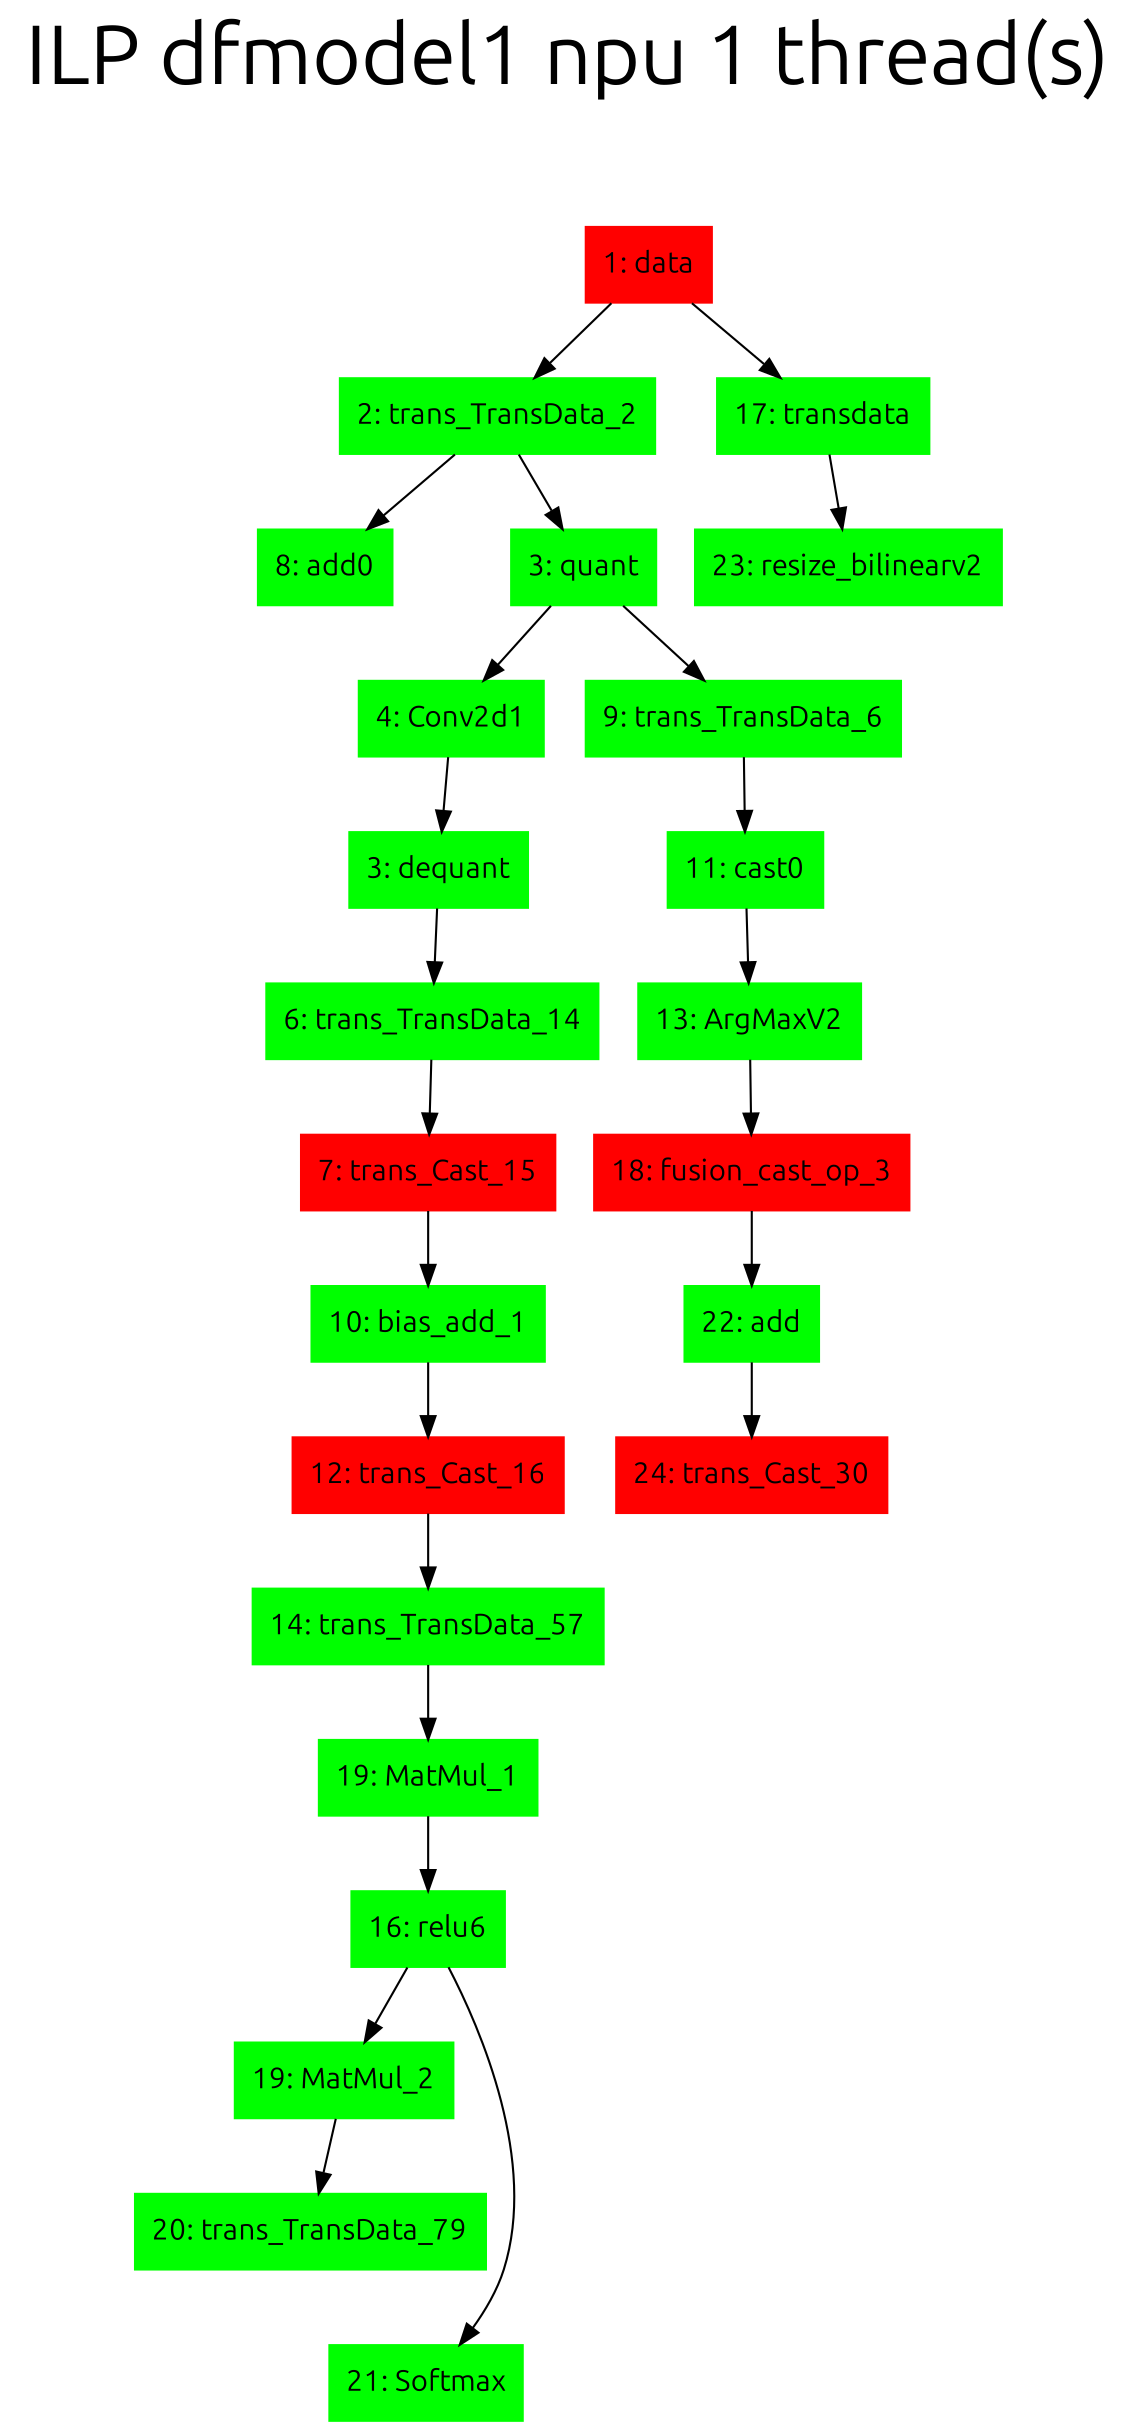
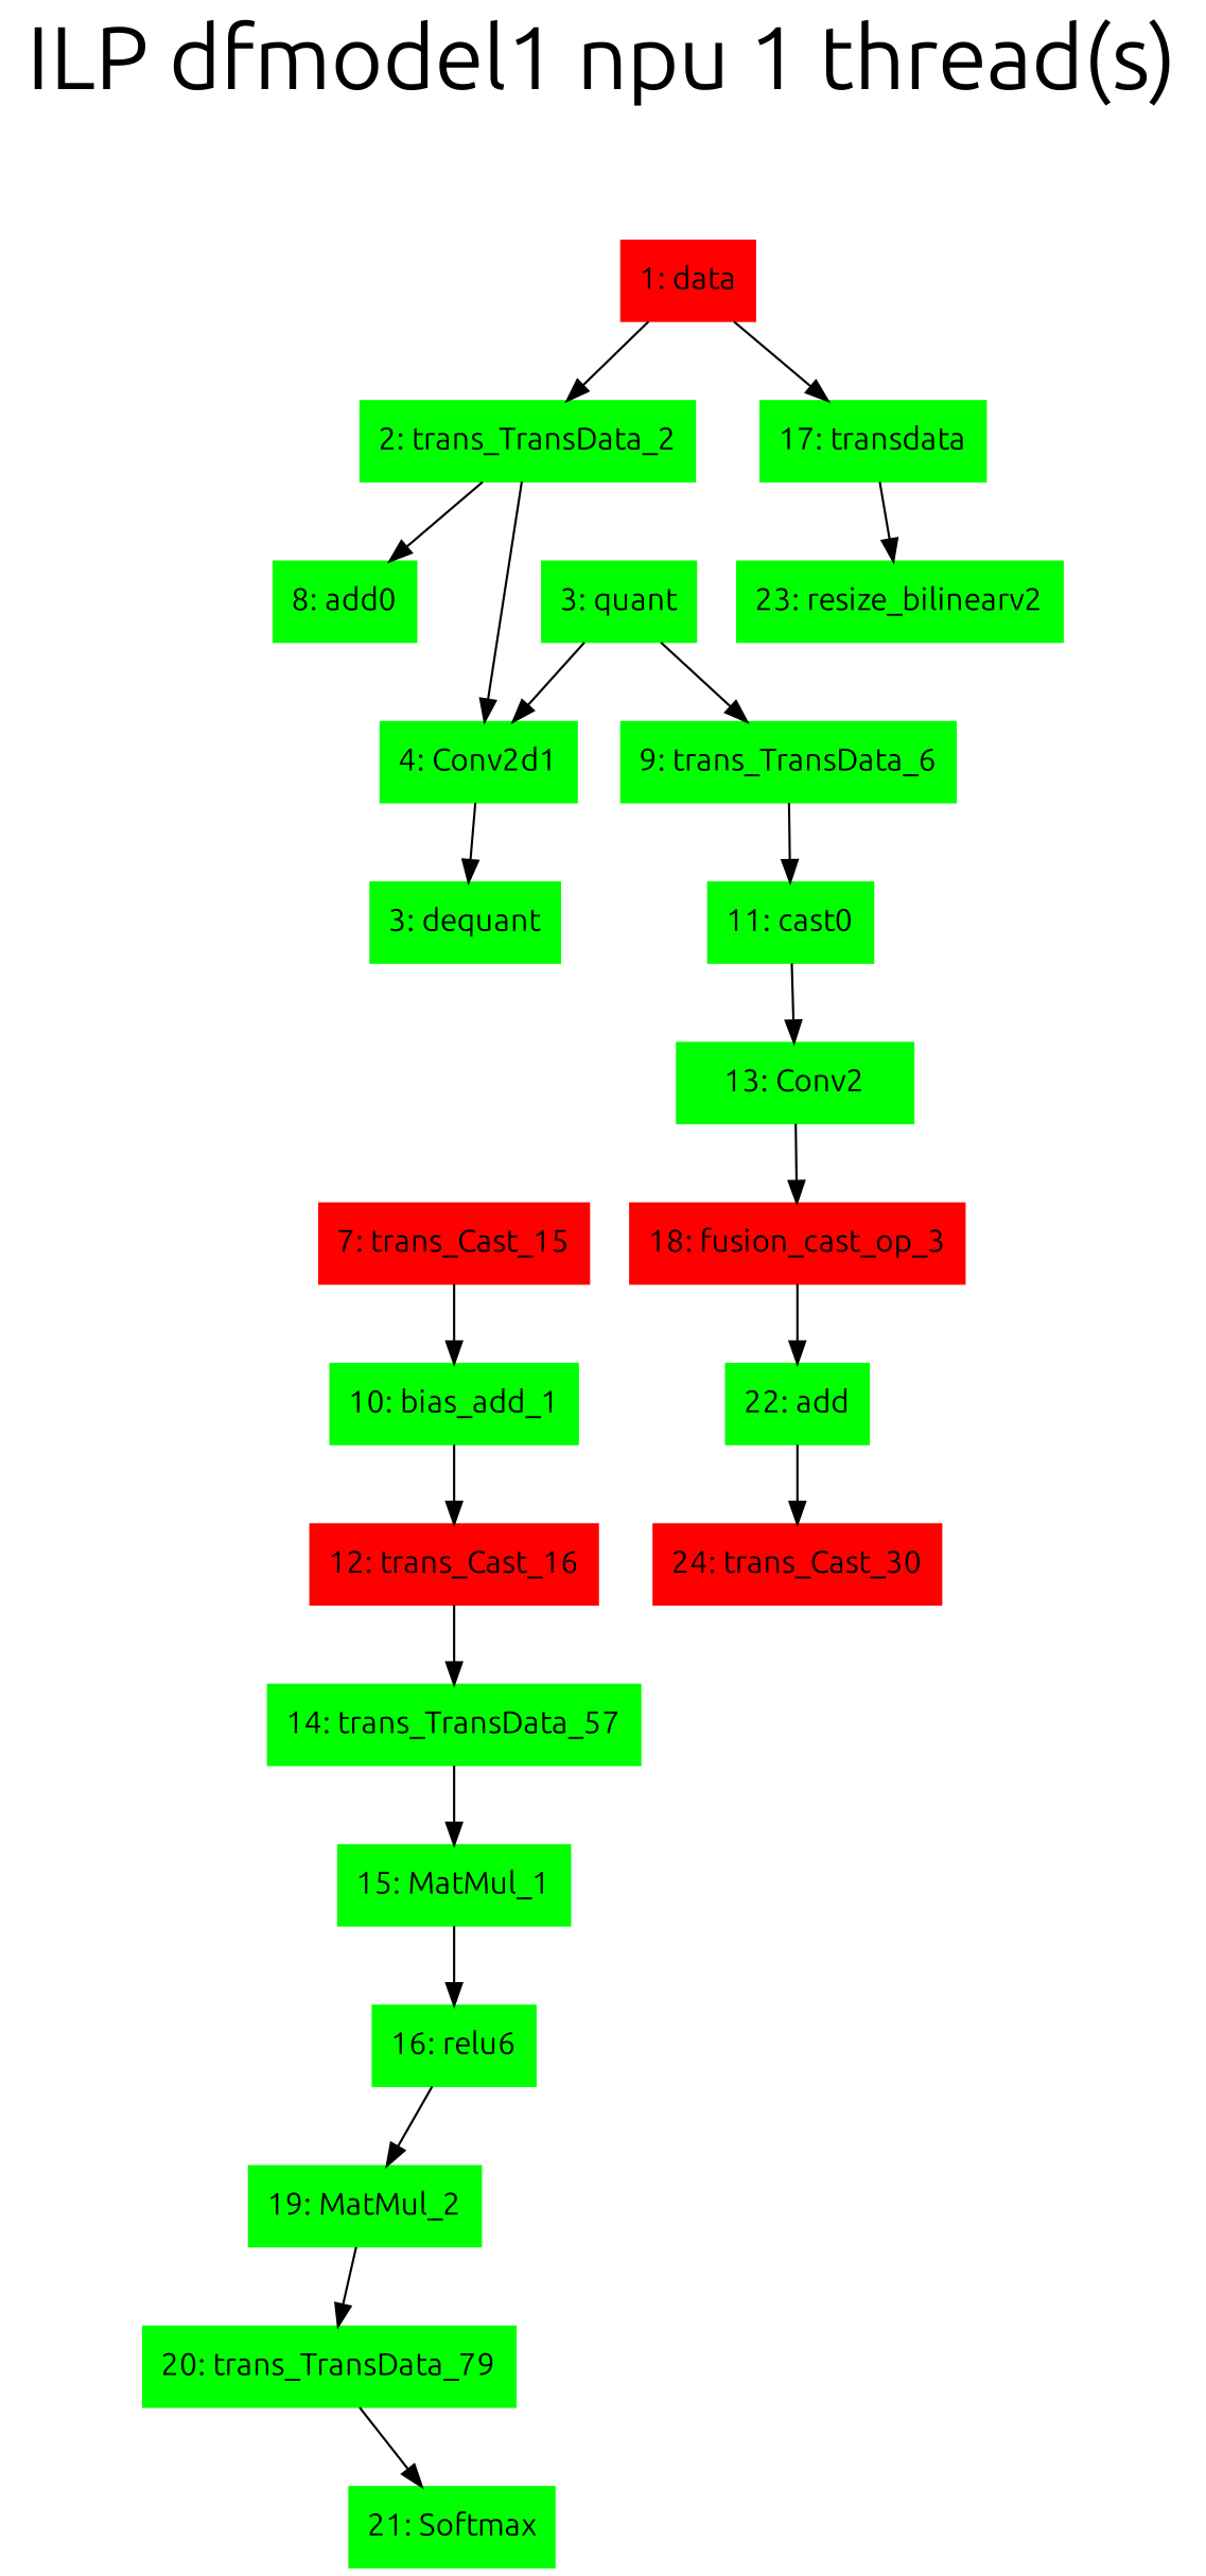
  digraph {
    fontcolor=black
    fontname=Ubuntu
    fontsize=40
    label="ILP dfmodel1 npu 1 thread(s)"
    labelloc=t
    node [color=green fontname=Ubuntu shape=box style=filled]
    edge [fontname=Ubuntu]
    "1: data" [color=red]
    "2: trans_TransData_2"
    "17: transdata"
    "3: quant"
    "8: add0"
    "23: resize_bilinearv2"
    "4: Conv2d1"
    "9: trans_TransData_6"
    n9 [label="3: dequant"]
    "11: cast0"
-   "13: ArgMaxV2"
+   "13: ArgMaxV2" [label="13: Conv2"]
    "18: fusion_cast_op_3" [color=red]
    "22: add"
-   "6: trans_TransData_14"
    "7: trans_Cast_15" [color=red]
    "10: bias_add_1"
    "12: trans_Cast_16" [color=red]
    n18 [label="14: trans_TransData_57"]
    "24: trans_Cast_30" [color=red]
-   "15: MatMul_1" [label="19: MatMul_1"]
+   "15: MatMul_1"
    "16: relu6"
    "19: MatMul_2"
    n23 [label="20: trans_TransData_79"]
    "21: Softmax"
    "1: data" -> "2: trans_TransData_2"
    "1: data" -> "17: transdata"
-   "2: trans_TransData_2" -> "3: quant"
+   "2: trans_TransData_2" -> "4: Conv2d1"
    "2: trans_TransData_2" -> "8: add0"
    "17: transdata" -> "23: resize_bilinearv2"
    "3: quant" -> "4: Conv2d1"
    "3: quant" -> "9: trans_TransData_6"
    "4: Conv2d1" -> n9
    "9: trans_TransData_6" -> "11: cast0"
-   n9 -> "6: trans_TransData_14"
    "11: cast0" -> "13: ArgMaxV2"
    "13: ArgMaxV2" -> "18: fusion_cast_op_3"
    "18: fusion_cast_op_3" -> "22: add"
    "22: add" -> "24: trans_Cast_30"
-   "6: trans_TransData_14" -> "7: trans_Cast_15"
    "7: trans_Cast_15" -> "10: bias_add_1"
    "10: bias_add_1" -> "12: trans_Cast_16"
    "12: trans_Cast_16" -> n18
    n18 -> "15: MatMul_1"
    "15: MatMul_1" -> "16: relu6"
    "16: relu6" -> "19: MatMul_2"
    "19: MatMul_2" -> n23
-   "16: relu6" -> "21: Softmax"
+   n23 -> "21: Softmax"
  }
